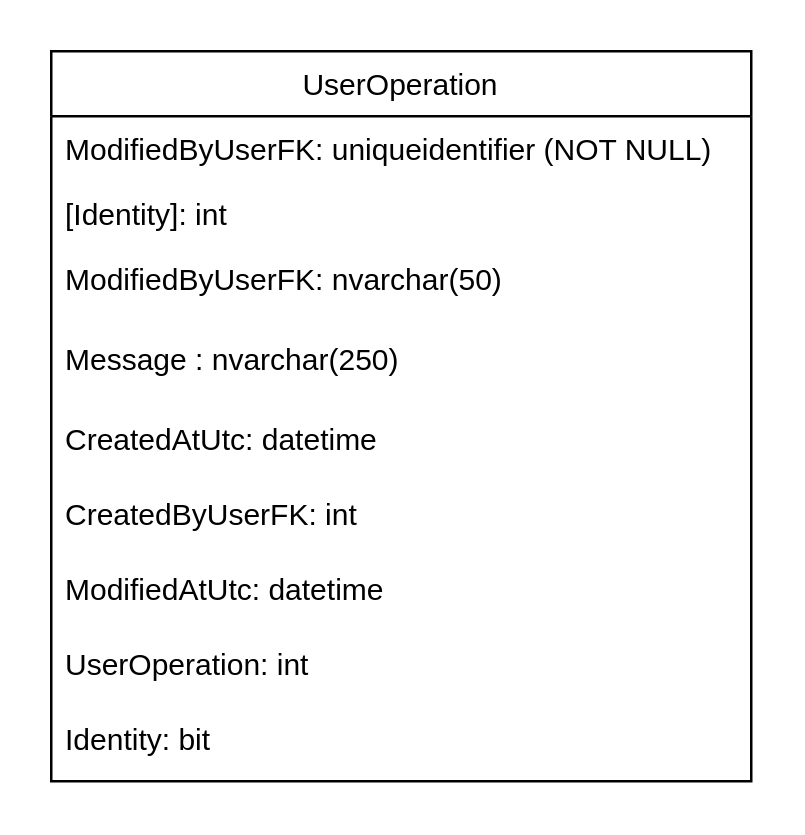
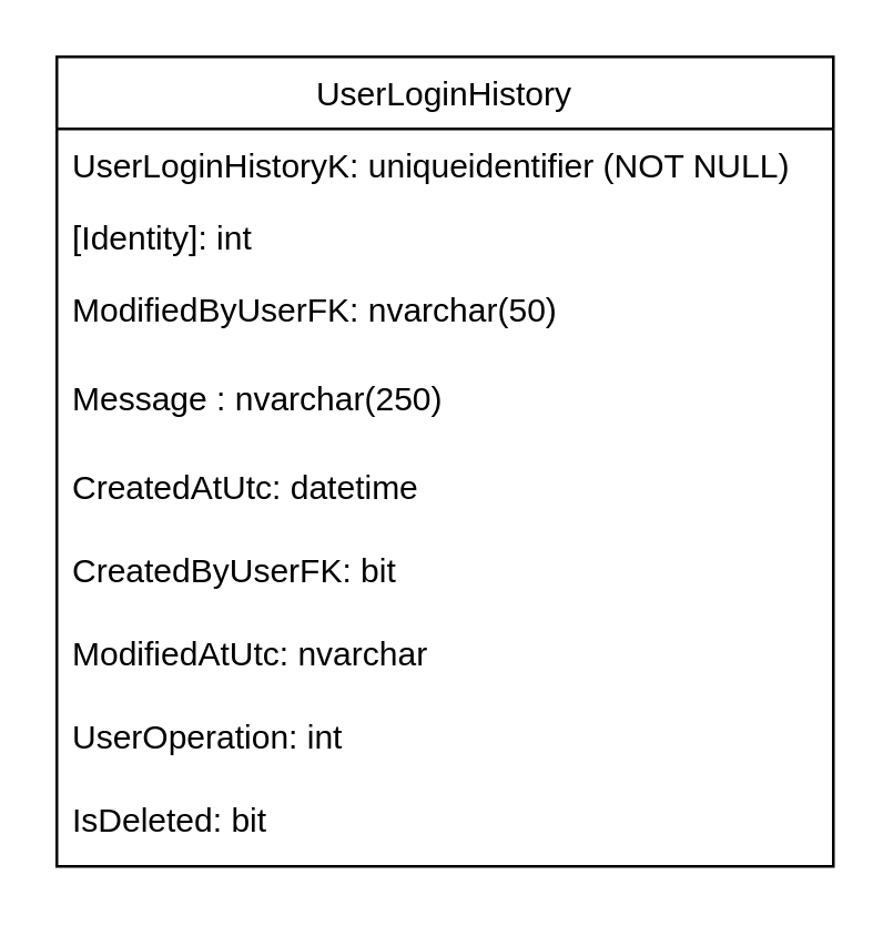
  <mxCell id="0" />
  <mxCell id="1" parent="0" />
- <mxCell id="2" value="UserOperation" style="swimlane;fontStyle=0;childLayout=stackLayout;horizontal=1;startSize=26;fillColor=none;horizontalStack=0;resizeParent=1;resizeParentMax=0;resizeLast=0;collapsible=1;marginBottom=0;" parent="1" vertex="1"><mxGeometry x="20" y="20" width="280" height="292" as="geometry" /></mxCell>
- <mxCell id="3" value="ModifiedByUserFK: uniqueidentifier (NOT NULL)" style="text;strokeColor=none;fillColor=none;align=left;verticalAlign=top;spacingLeft=4;spacingRight=4;overflow=hidden;rotatable=0;points=[[0,0.5],[1,0.5]];portConstraint=eastwest;" parent="2" vertex="1"><mxGeometry y="26" width="280" height="26" as="geometry" /></mxCell>
+ <mxCell id="2" value="UserLoginHistory" style="swimlane;fontStyle=0;childLayout=stackLayout;horizontal=1;startSize=26;fillColor=none;horizontalStack=0;resizeParent=1;resizeParentMax=0;resizeLast=0;collapsible=1;marginBottom=0;" parent="1" vertex="1"><mxGeometry x="20" y="20" width="280" height="292" as="geometry" /></mxCell>
+ <mxCell id="3" value="UserLoginHistoryK: uniqueidentifier (NOT NULL)" style="text;strokeColor=none;fillColor=none;align=left;verticalAlign=top;spacingLeft=4;spacingRight=4;overflow=hidden;rotatable=0;points=[[0,0.5],[1,0.5]];portConstraint=eastwest;" parent="2" vertex="1"><mxGeometry y="26" width="280" height="26" as="geometry" /></mxCell>
  <mxCell id="4" value="[Identity]: int" style="text;strokeColor=none;fillColor=none;align=left;verticalAlign=top;spacingLeft=4;spacingRight=4;overflow=hidden;rotatable=0;points=[[0,0.5],[1,0.5]];portConstraint=eastwest;" parent="2" vertex="1"><mxGeometry y="52" width="280" height="26" as="geometry" /></mxCell>
  <mxCell id="5" value="ModifiedByUserFK: nvarchar(50)" style="text;strokeColor=none;fillColor=none;align=left;verticalAlign=top;spacingLeft=4;spacingRight=4;overflow=hidden;rotatable=0;points=[[0,0.5],[1,0.5]];portConstraint=eastwest;" parent="2" vertex="1"><mxGeometry y="78" width="280" height="32" as="geometry" /></mxCell>
  <mxCell id="6" value="Message : nvarchar(250)" style="text;strokeColor=none;fillColor=none;align=left;verticalAlign=top;spacingLeft=4;spacingRight=4;overflow=hidden;rotatable=0;points=[[0,0.5],[1,0.5]];portConstraint=eastwest;" parent="2" vertex="1"><mxGeometry y="110" width="280" height="32" as="geometry" /></mxCell>
  <mxCell id="7" value="CreatedAtUtc: datetime" style="text;strokeColor=none;fillColor=none;align=left;verticalAlign=top;spacingLeft=4;spacingRight=4;overflow=hidden;rotatable=0;points=[[0,0.5],[1,0.5]];portConstraint=eastwest;" parent="2" vertex="1"><mxGeometry y="142" width="280" height="30" as="geometry" /></mxCell>
- <mxCell id="8" value="CreatedByUserFK: int" style="text;strokeColor=none;fillColor=none;align=left;verticalAlign=top;spacingLeft=4;spacingRight=4;overflow=hidden;rotatable=0;points=[[0,0.5],[1,0.5]];portConstraint=eastwest;" parent="2" vertex="1"><mxGeometry y="172" width="280" height="30" as="geometry" /></mxCell>
- <mxCell id="9" value="ModifiedAtUtc: datetime" style="text;strokeColor=none;fillColor=none;align=left;verticalAlign=top;spacingLeft=4;spacingRight=4;overflow=hidden;rotatable=0;points=[[0,0.5],[1,0.5]];portConstraint=eastwest;" parent="2" vertex="1"><mxGeometry y="202" width="280" height="30" as="geometry" /></mxCell>
+ <mxCell id="8" value="CreatedByUserFK: bit" style="text;strokeColor=none;fillColor=none;align=left;verticalAlign=top;spacingLeft=4;spacingRight=4;overflow=hidden;rotatable=0;points=[[0,0.5],[1,0.5]];portConstraint=eastwest;" parent="2" vertex="1"><mxGeometry y="172" width="280" height="30" as="geometry" /></mxCell>
+ <mxCell id="9" value="ModifiedAtUtc: nvarchar" style="text;strokeColor=none;fillColor=none;align=left;verticalAlign=top;spacingLeft=4;spacingRight=4;overflow=hidden;rotatable=0;points=[[0,0.5],[1,0.5]];portConstraint=eastwest;" parent="2" vertex="1"><mxGeometry y="202" width="280" height="30" as="geometry" /></mxCell>
  <mxCell id="10" value="UserOperation: int" style="text;strokeColor=none;fillColor=none;align=left;verticalAlign=top;spacingLeft=4;spacingRight=4;overflow=hidden;rotatable=0;points=[[0,0.5],[1,0.5]];portConstraint=eastwest;" parent="2" vertex="1"><mxGeometry y="232" width="280" height="30" as="geometry" /></mxCell>
- <mxCell id="11" value="Identity: bit" style="text;strokeColor=none;fillColor=none;align=left;verticalAlign=top;spacingLeft=4;spacingRight=4;overflow=hidden;rotatable=0;points=[[0,0.5],[1,0.5]];portConstraint=eastwest;" parent="2" vertex="1"><mxGeometry y="262" width="280" height="30" as="geometry" /></mxCell>
+ <mxCell id="11" value="IsDeleted: bit" style="text;strokeColor=none;fillColor=none;align=left;verticalAlign=top;spacingLeft=4;spacingRight=4;overflow=hidden;rotatable=0;points=[[0,0.5],[1,0.5]];portConstraint=eastwest;" parent="2" vertex="1"><mxGeometry y="262" width="280" height="30" as="geometry" /></mxCell>
